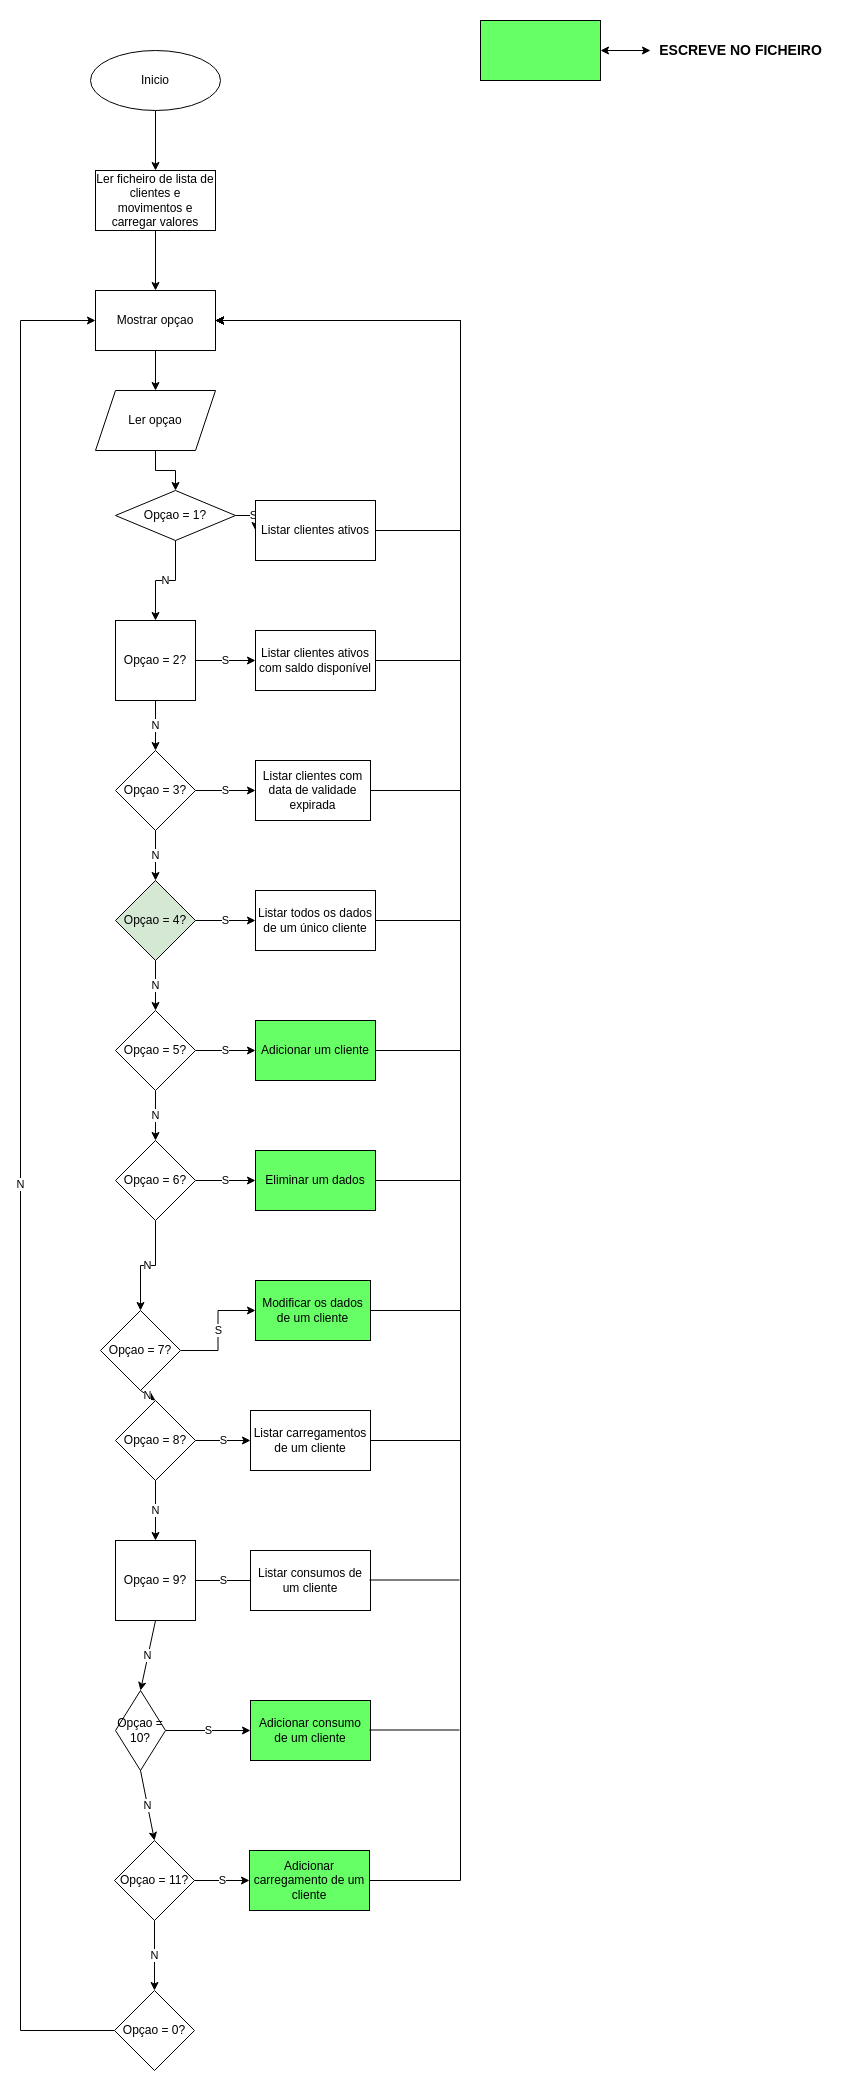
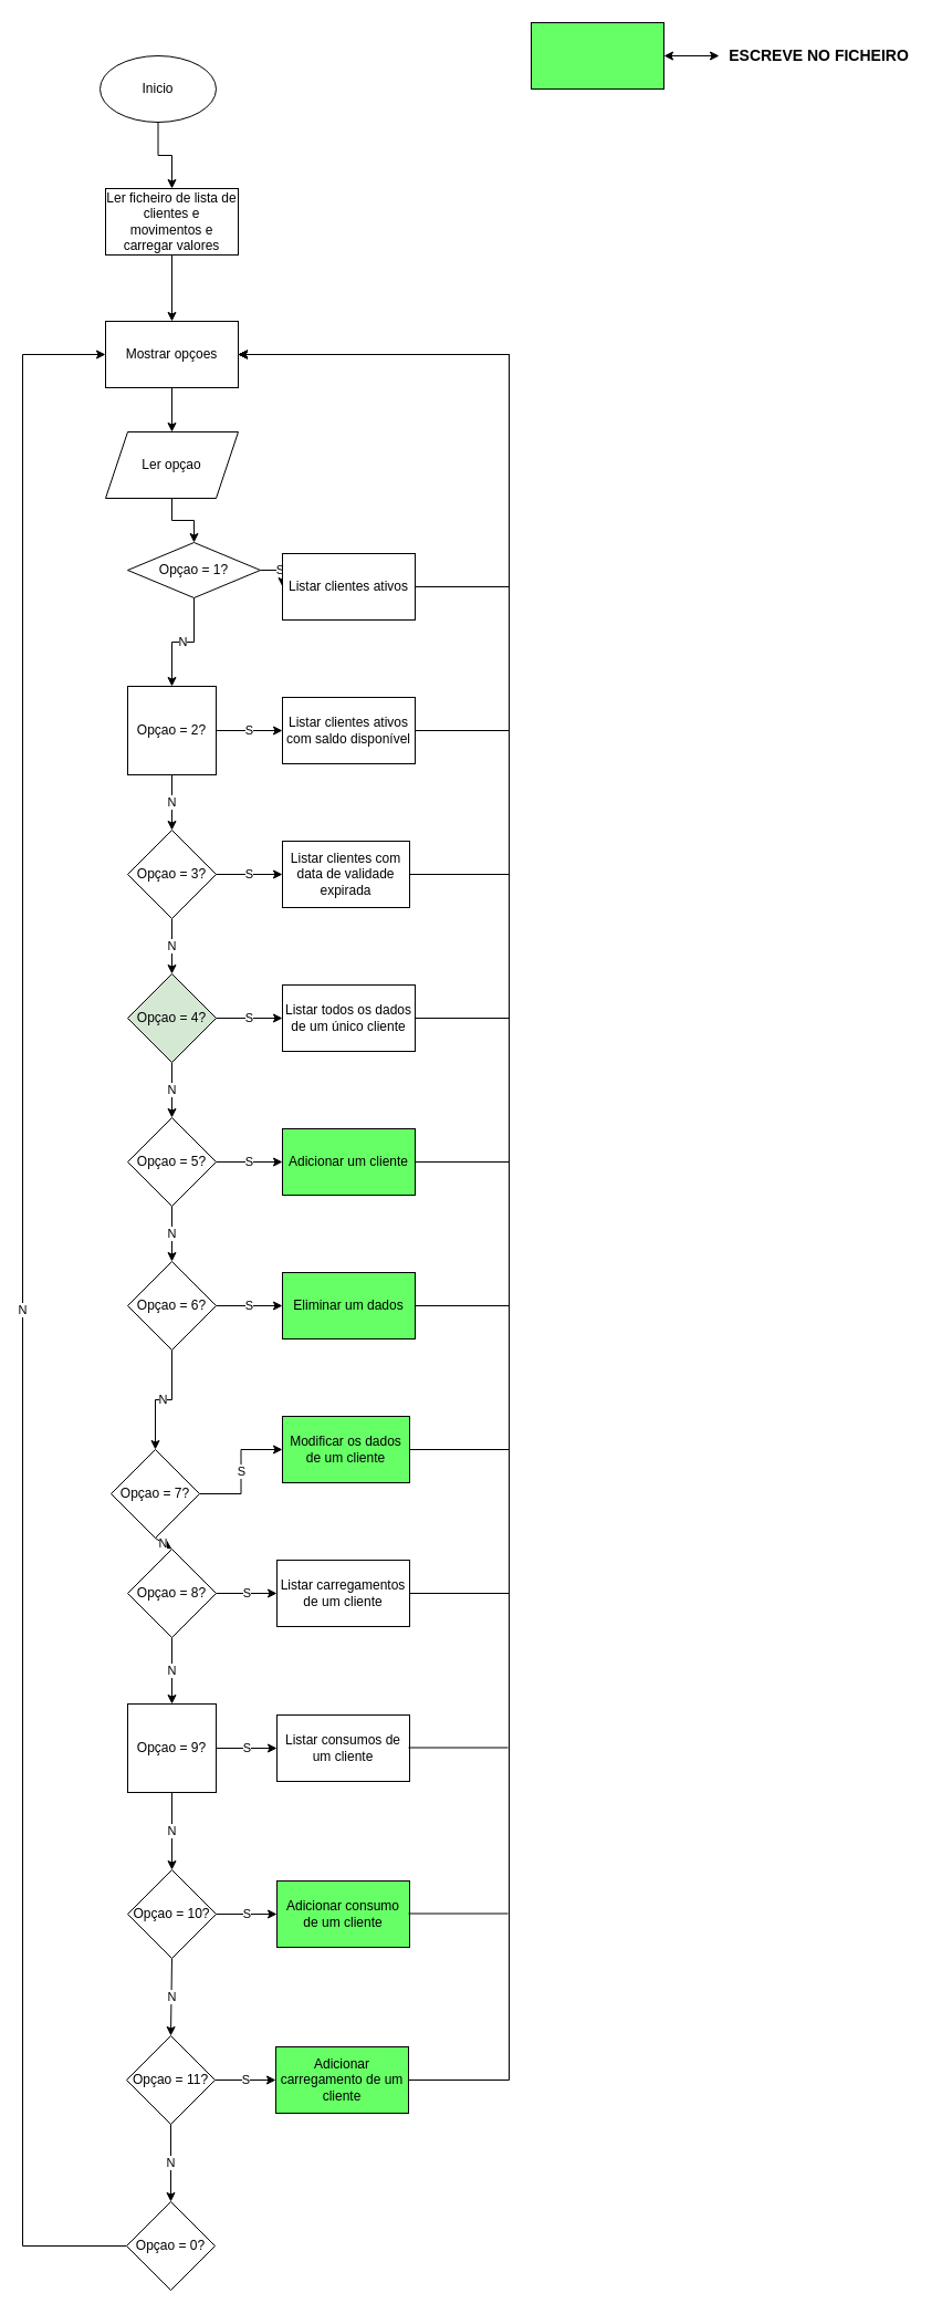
  <mxCell id="0" />
  <mxCell id="1" parent="0" />
  <mxCell id="2" value="" style="edgeStyle=orthogonalEdgeStyle;rounded=0;orthogonalLoop=1;jettySize=auto;html=1;" edge="1" parent="1" source="3" target="5"><mxGeometry relative="1" as="geometry" /></mxCell>
- <mxCell id="3" value="Inicio" style="ellipse;whiteSpace=wrap;html=1;" vertex="1" parent="1"><mxGeometry x="90" y="50" width="130" height="60" as="geometry" /></mxCell>
+ <mxCell id="3" value="Inicio" style="ellipse;whiteSpace=wrap;html=1;" vertex="1" parent="1"><mxGeometry x="90" y="50" width="105" height="60" as="geometry" /></mxCell>
  <mxCell id="4" value="" style="edgeStyle=orthogonalEdgeStyle;rounded=0;orthogonalLoop=1;jettySize=auto;html=1;" edge="1" parent="1" source="5" target="7"><mxGeometry relative="1" as="geometry" /></mxCell>
  <mxCell id="5" value="Ler ficheiro de lista de clientes e movimentos e carregar valores" style="rounded=0;whiteSpace=wrap;html=1;" vertex="1" parent="1"><mxGeometry x="95" y="170" width="120" height="60" as="geometry" /></mxCell>
  <mxCell id="6" value="" style="edgeStyle=orthogonalEdgeStyle;rounded=0;orthogonalLoop=1;jettySize=auto;html=1;" edge="1" parent="1" source="7" target="9"><mxGeometry relative="1" as="geometry" /></mxCell>
- <mxCell id="7" value="Mostrar opçao" style="whiteSpace=wrap;html=1;rounded=0;" vertex="1" parent="1"><mxGeometry x="95" y="290" width="120" height="60" as="geometry" /></mxCell>
+ <mxCell id="7" value="Mostrar opçoes" style="whiteSpace=wrap;html=1;rounded=0;" vertex="1" parent="1"><mxGeometry x="95" y="290" width="120" height="60" as="geometry" /></mxCell>
  <mxCell id="8" value="" style="edgeStyle=orthogonalEdgeStyle;rounded=0;orthogonalLoop=1;jettySize=auto;html=1;" edge="1" parent="1" source="9" target="12"><mxGeometry relative="1" as="geometry" /></mxCell>
  <mxCell id="9" value="Ler opçao" style="shape=parallelogram;perimeter=parallelogramPerimeter;whiteSpace=wrap;html=1;fixedSize=1;" vertex="1" parent="1"><mxGeometry x="95" y="390" width="120" height="60" as="geometry" /></mxCell>
  <mxCell id="10" value="N" style="edgeStyle=orthogonalEdgeStyle;rounded=0;orthogonalLoop=1;jettySize=auto;html=1;" edge="1" parent="1" source="12" target="15"><mxGeometry relative="1" as="geometry" /></mxCell>
  <mxCell id="11" value="S" style="edgeStyle=orthogonalEdgeStyle;rounded=0;orthogonalLoop=1;jettySize=auto;html=1;" edge="1" parent="1" source="12" target="33"><mxGeometry relative="1" as="geometry" /></mxCell>
  <mxCell id="12" value="Opçao = 1?" style="rhombus;whiteSpace=wrap;html=1;" vertex="1" parent="1"><mxGeometry x="115" y="490" width="120" height="50" as="geometry" /></mxCell>
  <mxCell id="13" value="N" style="edgeStyle=orthogonalEdgeStyle;rounded=0;orthogonalLoop=1;jettySize=auto;html=1;" edge="1" parent="1" source="15" target="18"><mxGeometry relative="1" as="geometry" /></mxCell>
  <mxCell id="14" value="S" style="edgeStyle=orthogonalEdgeStyle;rounded=0;orthogonalLoop=1;jettySize=auto;html=1;" edge="1" parent="1" source="15" target="35"><mxGeometry relative="1" as="geometry" /></mxCell>
  <mxCell id="15" value="Opçao = 2?" style="whiteSpace=wrap;html=1;rounded=0;" vertex="1" parent="1"><mxGeometry x="115" y="620" width="80" height="80" as="geometry" /></mxCell>
  <mxCell id="16" value="N" style="edgeStyle=orthogonalEdgeStyle;rounded=0;orthogonalLoop=1;jettySize=auto;html=1;" edge="1" parent="1" source="18" target="21"><mxGeometry relative="1" as="geometry" /></mxCell>
  <mxCell id="17" value="S" style="edgeStyle=orthogonalEdgeStyle;rounded=0;orthogonalLoop=1;jettySize=auto;html=1;" edge="1" parent="1" source="18" target="37"><mxGeometry relative="1" as="geometry" /></mxCell>
  <mxCell id="18" value="Opçao = 3?" style="rhombus;whiteSpace=wrap;html=1;" vertex="1" parent="1"><mxGeometry x="115" y="750" width="80" height="80" as="geometry" /></mxCell>
  <mxCell id="19" value="N" style="edgeStyle=orthogonalEdgeStyle;rounded=0;orthogonalLoop=1;jettySize=auto;html=1;" edge="1" parent="1" source="21" target="24"><mxGeometry relative="1" as="geometry" /></mxCell>
  <mxCell id="20" value="S" style="edgeStyle=orthogonalEdgeStyle;rounded=0;orthogonalLoop=1;jettySize=auto;html=1;" edge="1" parent="1" source="21" target="39"><mxGeometry relative="1" as="geometry" /></mxCell>
  <mxCell id="21" value="Opçao = 4?" style="rhombus;whiteSpace=wrap;html=1;fillColor=#d5e8d4;" vertex="1" parent="1"><mxGeometry x="115" y="880" width="80" height="80" as="geometry" /></mxCell>
  <mxCell id="22" value="N" style="edgeStyle=orthogonalEdgeStyle;rounded=0;orthogonalLoop=1;jettySize=auto;html=1;" edge="1" parent="1" source="24" target="27"><mxGeometry relative="1" as="geometry" /></mxCell>
  <mxCell id="23" value="S" style="edgeStyle=orthogonalEdgeStyle;rounded=0;orthogonalLoop=1;jettySize=auto;html=1;" edge="1" parent="1" source="24" target="41"><mxGeometry relative="1" as="geometry" /></mxCell>
  <mxCell id="24" value="Opçao = 5?" style="rhombus;whiteSpace=wrap;html=1;" vertex="1" parent="1"><mxGeometry x="115" y="1010" width="80" height="80" as="geometry" /></mxCell>
  <mxCell id="25" value="N" style="edgeStyle=orthogonalEdgeStyle;rounded=0;orthogonalLoop=1;jettySize=auto;html=1;" edge="1" parent="1" source="27" target="29"><mxGeometry relative="1" as="geometry" /></mxCell>
  <mxCell id="26" value="S" style="edgeStyle=orthogonalEdgeStyle;rounded=0;orthogonalLoop=1;jettySize=auto;html=1;" edge="1" parent="1" source="27" target="43"><mxGeometry relative="1" as="geometry" /></mxCell>
  <mxCell id="27" value="Opçao = 6?" style="rhombus;whiteSpace=wrap;html=1;" vertex="1" parent="1"><mxGeometry x="115" y="1140" width="80" height="80" as="geometry" /></mxCell>
  <mxCell id="28" value="S" style="edgeStyle=orthogonalEdgeStyle;rounded=0;orthogonalLoop=1;jettySize=auto;html=1;" edge="1" parent="1" source="29" target="45"><mxGeometry relative="1" as="geometry" /></mxCell>
  <mxCell id="29" value="Opçao = 7?" style="rhombus;whiteSpace=wrap;html=1;" vertex="1" parent="1"><mxGeometry x="100" y="1310" width="80" height="80" as="geometry" /></mxCell>
  <mxCell id="30" value="N" style="edgeStyle=orthogonalEdgeStyle;rounded=0;orthogonalLoop=1;jettySize=auto;html=1;exitX=0;exitY=0.5;exitDx=0;exitDy=0;entryX=0;entryY=0.5;entryDx=0;entryDy=0;" edge="1" parent="1" source="31" target="7"><mxGeometry relative="1" as="geometry"><Array as="points"><mxPoint x="20" y="2030" /><mxPoint x="20" y="320" /></Array></mxGeometry></mxCell>
  <mxCell id="31" value="Opçao = 0?" style="rhombus;whiteSpace=wrap;html=1;" vertex="1" parent="1"><mxGeometry x="114" y="1990" width="80" height="80" as="geometry" /></mxCell>
  <mxCell id="32" style="edgeStyle=orthogonalEdgeStyle;rounded=0;orthogonalLoop=1;jettySize=auto;html=1;exitX=1;exitY=0.5;exitDx=0;exitDy=0;entryX=1;entryY=0.5;entryDx=0;entryDy=0;" edge="1" parent="1" source="33" target="7"><mxGeometry relative="1" as="geometry"><Array as="points"><mxPoint x="460" y="530" /><mxPoint x="460" y="320" /></Array></mxGeometry></mxCell>
  <mxCell id="33" value="Listar clientes ativos" style="whiteSpace=wrap;html=1;fillColor=#FFFFFF;" vertex="1" parent="1"><mxGeometry x="255" y="500" width="120" height="60" as="geometry" /></mxCell>
  <mxCell id="34" style="edgeStyle=orthogonalEdgeStyle;rounded=0;orthogonalLoop=1;jettySize=auto;html=1;exitX=1;exitY=0.5;exitDx=0;exitDy=0;entryX=1;entryY=0.5;entryDx=0;entryDy=0;" edge="1" parent="1" source="35" target="7"><mxGeometry relative="1" as="geometry"><Array as="points"><mxPoint x="460" y="660" /><mxPoint x="460" y="320" /></Array></mxGeometry></mxCell>
  <mxCell id="35" value="Listar clientes ativos com saldo disponível" style="whiteSpace=wrap;html=1;fillColor=#FFFFFF;" vertex="1" parent="1"><mxGeometry x="255" y="630" width="120" height="60" as="geometry" /></mxCell>
  <mxCell id="36" style="edgeStyle=orthogonalEdgeStyle;rounded=0;orthogonalLoop=1;jettySize=auto;html=1;exitX=1;exitY=0.5;exitDx=0;exitDy=0;entryX=1;entryY=0.5;entryDx=0;entryDy=0;" edge="1" parent="1" source="37" target="7"><mxGeometry relative="1" as="geometry"><Array as="points"><mxPoint x="460" y="790" /><mxPoint x="460" y="320" /></Array></mxGeometry></mxCell>
  <mxCell id="37" value="Listar clientes com data de validade expirada" style="whiteSpace=wrap;html=1;fillColor=#FFFFFF;" vertex="1" parent="1"><mxGeometry x="255" y="760" width="115" height="60" as="geometry" /></mxCell>
  <mxCell id="38" style="edgeStyle=orthogonalEdgeStyle;rounded=0;orthogonalLoop=1;jettySize=auto;html=1;exitX=1;exitY=0.5;exitDx=0;exitDy=0;entryX=1;entryY=0.5;entryDx=0;entryDy=0;" edge="1" parent="1" source="39" target="7"><mxGeometry relative="1" as="geometry"><Array as="points"><mxPoint x="460" y="920" /><mxPoint x="460" y="320" /></Array></mxGeometry></mxCell>
  <mxCell id="39" value="Listar todos os dados de um único cliente" style="whiteSpace=wrap;html=1;fillColor=#FFFFFF;" vertex="1" parent="1"><mxGeometry x="255" y="890" width="120" height="60" as="geometry" /></mxCell>
  <mxCell id="40" style="edgeStyle=orthogonalEdgeStyle;rounded=0;orthogonalLoop=1;jettySize=auto;html=1;exitX=1;exitY=0.5;exitDx=0;exitDy=0;entryX=1;entryY=0.5;entryDx=0;entryDy=0;" edge="1" parent="1" source="41" target="7"><mxGeometry relative="1" as="geometry"><Array as="points"><mxPoint x="460" y="1050" /><mxPoint x="460" y="320" /></Array></mxGeometry></mxCell>
  <mxCell id="41" value="Adicionar um cliente" style="whiteSpace=wrap;html=1;fillColor=#66FF66;" vertex="1" parent="1"><mxGeometry x="255" y="1020" width="120" height="60" as="geometry" /></mxCell>
  <mxCell id="42" style="edgeStyle=orthogonalEdgeStyle;rounded=0;orthogonalLoop=1;jettySize=auto;html=1;exitX=1;exitY=0.5;exitDx=0;exitDy=0;entryX=1;entryY=0.5;entryDx=0;entryDy=0;" edge="1" parent="1" source="43" target="7"><mxGeometry relative="1" as="geometry"><Array as="points"><mxPoint x="460" y="1180" /><mxPoint x="460" y="320" /></Array></mxGeometry></mxCell>
  <mxCell id="43" value="Eliminar um dados" style="whiteSpace=wrap;html=1;fillColor=#66FF66;" vertex="1" parent="1"><mxGeometry x="255" y="1150" width="120" height="60" as="geometry" /></mxCell>
  <mxCell id="44" style="edgeStyle=orthogonalEdgeStyle;rounded=0;orthogonalLoop=1;jettySize=auto;html=1;exitX=1;exitY=0.5;exitDx=0;exitDy=0;entryX=1;entryY=0.5;entryDx=0;entryDy=0;" edge="1" parent="1" source="57" target="7"><mxGeometry relative="1" as="geometry"><Array as="points"><mxPoint x="460" y="1880" /><mxPoint x="460" y="320" /></Array></mxGeometry></mxCell>
  <mxCell id="45" value="Modificar os dados de um cliente" style="whiteSpace=wrap;html=1;fillColor=#66FF66;" vertex="1" parent="1"><mxGeometry x="255" y="1280" width="115" height="60" as="geometry" /></mxCell>
  <mxCell id="46" value="S" style="edgeStyle=orthogonalEdgeStyle;rounded=0;orthogonalLoop=1;jettySize=auto;html=1;" edge="1" parent="1" source="47" target="48"><mxGeometry relative="1" as="geometry" /></mxCell>
  <mxCell id="47" value="Opçao = 8?" style="rhombus;whiteSpace=wrap;html=1;" vertex="1" parent="1"><mxGeometry x="115" y="1400" width="80" height="80" as="geometry" /></mxCell>
  <mxCell id="48" value="Listar carregamentos de um cliente" style="whiteSpace=wrap;html=1;fillColor=#FFFFFF;" vertex="1" parent="1"><mxGeometry x="250" y="1410" width="120" height="60" as="geometry" /></mxCell>
- <mxCell id="49" value="S" style="edgeStyle=orthogonalEdgeStyle;rounded=0;orthogonalLoop=1;jettySize=auto;html=1;endArrow=none;" edge="1" parent="1" source="50" target="51"><mxGeometry relative="1" as="geometry" /></mxCell>
+ <mxCell id="49" value="S" style="edgeStyle=orthogonalEdgeStyle;rounded=0;orthogonalLoop=1;jettySize=auto;html=1;" edge="1" parent="1" source="50" target="51"><mxGeometry relative="1" as="geometry" /></mxCell>
  <mxCell id="50" value="Opçao = 9?" style="whiteSpace=wrap;html=1;rounded=0;" vertex="1" parent="1"><mxGeometry x="115" y="1540" width="80" height="80" as="geometry" /></mxCell>
  <mxCell id="51" value="Listar consumos de um cliente" style="whiteSpace=wrap;html=1;fillColor=#FFFFFF;" vertex="1" parent="1"><mxGeometry x="250" y="1550" width="120" height="60" as="geometry" /></mxCell>
  <mxCell id="52" value="S" style="edgeStyle=orthogonalEdgeStyle;rounded=0;orthogonalLoop=1;jettySize=auto;html=1;" edge="1" parent="1" source="53" target="54"><mxGeometry relative="1" as="geometry" /></mxCell>
- <mxCell id="53" value="Opçao = 10?" style="rhombus;whiteSpace=wrap;html=1;" vertex="1" parent="1"><mxGeometry x="115" y="1690" width="50" height="80" as="geometry" /></mxCell>
+ <mxCell id="53" value="Opçao = 10?" style="rhombus;whiteSpace=wrap;html=1;" vertex="1" parent="1"><mxGeometry x="115" y="1690" width="80" height="80" as="geometry" /></mxCell>
  <mxCell id="54" value="Adicionar consumo de um cliente" style="whiteSpace=wrap;html=1;fillColor=#66FF66;" vertex="1" parent="1"><mxGeometry x="250" y="1700" width="120" height="60" as="geometry" /></mxCell>
  <mxCell id="55" value="S" style="edgeStyle=orthogonalEdgeStyle;rounded=0;orthogonalLoop=1;jettySize=auto;html=1;" edge="1" parent="1" source="56" target="57"><mxGeometry relative="1" as="geometry" /></mxCell>
  <mxCell id="56" value="Opçao = 11?" style="rhombus;whiteSpace=wrap;html=1;" vertex="1" parent="1"><mxGeometry x="114" y="1840" width="80" height="80" as="geometry" /></mxCell>
  <mxCell id="57" value="Adicionar carregamento de um cliente" style="whiteSpace=wrap;html=1;fillColor=#66FF66;" vertex="1" parent="1"><mxGeometry x="249" y="1850" width="120" height="60" as="geometry" /></mxCell>
  <mxCell id="58" value="" style="endArrow=none;html=1;rounded=0;exitX=1;exitY=0.5;exitDx=0;exitDy=0;" edge="1" parent="1" source="45"><mxGeometry width="50" height="50" relative="1" as="geometry"><mxPoint x="240" y="1190" as="sourcePoint" /><mxPoint x="460" y="1310" as="targetPoint" /></mxGeometry></mxCell>
  <mxCell id="59" value="" style="endArrow=none;html=1;rounded=0;exitX=1;exitY=0.5;exitDx=0;exitDy=0;" edge="1" parent="1" source="48"><mxGeometry width="50" height="50" relative="1" as="geometry"><mxPoint x="240" y="1290" as="sourcePoint" /><mxPoint x="460" y="1440" as="targetPoint" /></mxGeometry></mxCell>
  <mxCell id="60" value="" style="endArrow=none;html=1;rounded=0;exitX=1;exitY=0.5;exitDx=0;exitDy=0;" edge="1" parent="1"><mxGeometry width="50" height="50" relative="1" as="geometry"><mxPoint x="369" y="1579.5" as="sourcePoint" /><mxPoint x="459" y="1579.5" as="targetPoint" /></mxGeometry></mxCell>
  <mxCell id="61" value="" style="endArrow=none;html=1;rounded=0;exitX=1;exitY=0.5;exitDx=0;exitDy=0;" edge="1" parent="1"><mxGeometry width="50" height="50" relative="1" as="geometry"><mxPoint x="369" y="1729.5" as="sourcePoint" /><mxPoint x="459" y="1729.5" as="targetPoint" /></mxGeometry></mxCell>
  <mxCell id="62" value="N" style="endArrow=classic;html=1;rounded=0;exitX=0.5;exitY=1;exitDx=0;exitDy=0;entryX=0.5;entryY=0;entryDx=0;entryDy=0;" edge="1" parent="1" source="29" target="47"><mxGeometry width="50" height="50" relative="1" as="geometry"><mxPoint x="240" y="1390" as="sourcePoint" /><mxPoint x="290" y="1340" as="targetPoint" /></mxGeometry></mxCell>
  <mxCell id="63" value="N" style="endArrow=classic;html=1;rounded=0;exitX=0.5;exitY=1;exitDx=0;exitDy=0;entryX=0.5;entryY=0;entryDx=0;entryDy=0;" edge="1" parent="1" source="47" target="50"><mxGeometry width="50" height="50" relative="1" as="geometry"><mxPoint x="240" y="1390" as="sourcePoint" /><mxPoint x="290" y="1340" as="targetPoint" /></mxGeometry></mxCell>
  <mxCell id="64" value="N" style="endArrow=classic;html=1;rounded=0;exitX=0.5;exitY=1;exitDx=0;exitDy=0;entryX=0.5;entryY=0;entryDx=0;entryDy=0;" edge="1" parent="1" source="50" target="53"><mxGeometry width="50" height="50" relative="1" as="geometry"><mxPoint x="240" y="1390" as="sourcePoint" /><mxPoint x="290" y="1340" as="targetPoint" /></mxGeometry></mxCell>
  <mxCell id="65" value="N" style="endArrow=classic;html=1;rounded=0;exitX=0.5;exitY=1;exitDx=0;exitDy=0;entryX=0.5;entryY=0;entryDx=0;entryDy=0;" edge="1" parent="1" source="53" target="56"><mxGeometry width="50" height="50" relative="1" as="geometry"><mxPoint x="240" y="1390" as="sourcePoint" /><mxPoint x="290" y="1340" as="targetPoint" /></mxGeometry></mxCell>
  <mxCell id="66" value="N" style="endArrow=classic;html=1;rounded=0;exitX=0.5;exitY=1;exitDx=0;exitDy=0;entryX=0.5;entryY=0;entryDx=0;entryDy=0;" edge="1" parent="1" source="56" target="31"><mxGeometry width="50" height="50" relative="1" as="geometry"><mxPoint x="240" y="1790" as="sourcePoint" /><mxPoint x="290" y="1740" as="targetPoint" /></mxGeometry></mxCell>
  <mxCell id="67" value="" style="rounded=0;whiteSpace=wrap;html=1;fillColor=#66FF66;" vertex="1" parent="1"><mxGeometry x="480" y="20" width="120" height="60" as="geometry" /></mxCell>
  <mxCell id="68" value="&lt;b&gt;&lt;font style=&quot;font-size: 14px;&quot;&gt;ESCREVE NO FICHEIRO&lt;/font&gt;&lt;/b&gt;" style="text;html=1;align=center;verticalAlign=middle;resizable=0;points=[];autosize=1;strokeColor=none;fillColor=none;" vertex="1" parent="1"><mxGeometry x="650" y="35" width="180" height="30" as="geometry" /></mxCell>
  <mxCell id="69" value="" style="endArrow=classic;startArrow=classic;html=1;rounded=0;fontSize=14;" edge="1" parent="1" target="68"><mxGeometry width="50" height="50" relative="1" as="geometry"><mxPoint x="600" y="50" as="sourcePoint" /><mxPoint x="650" as="targetPoint" y="0" /></mxGeometry></mxCell>
